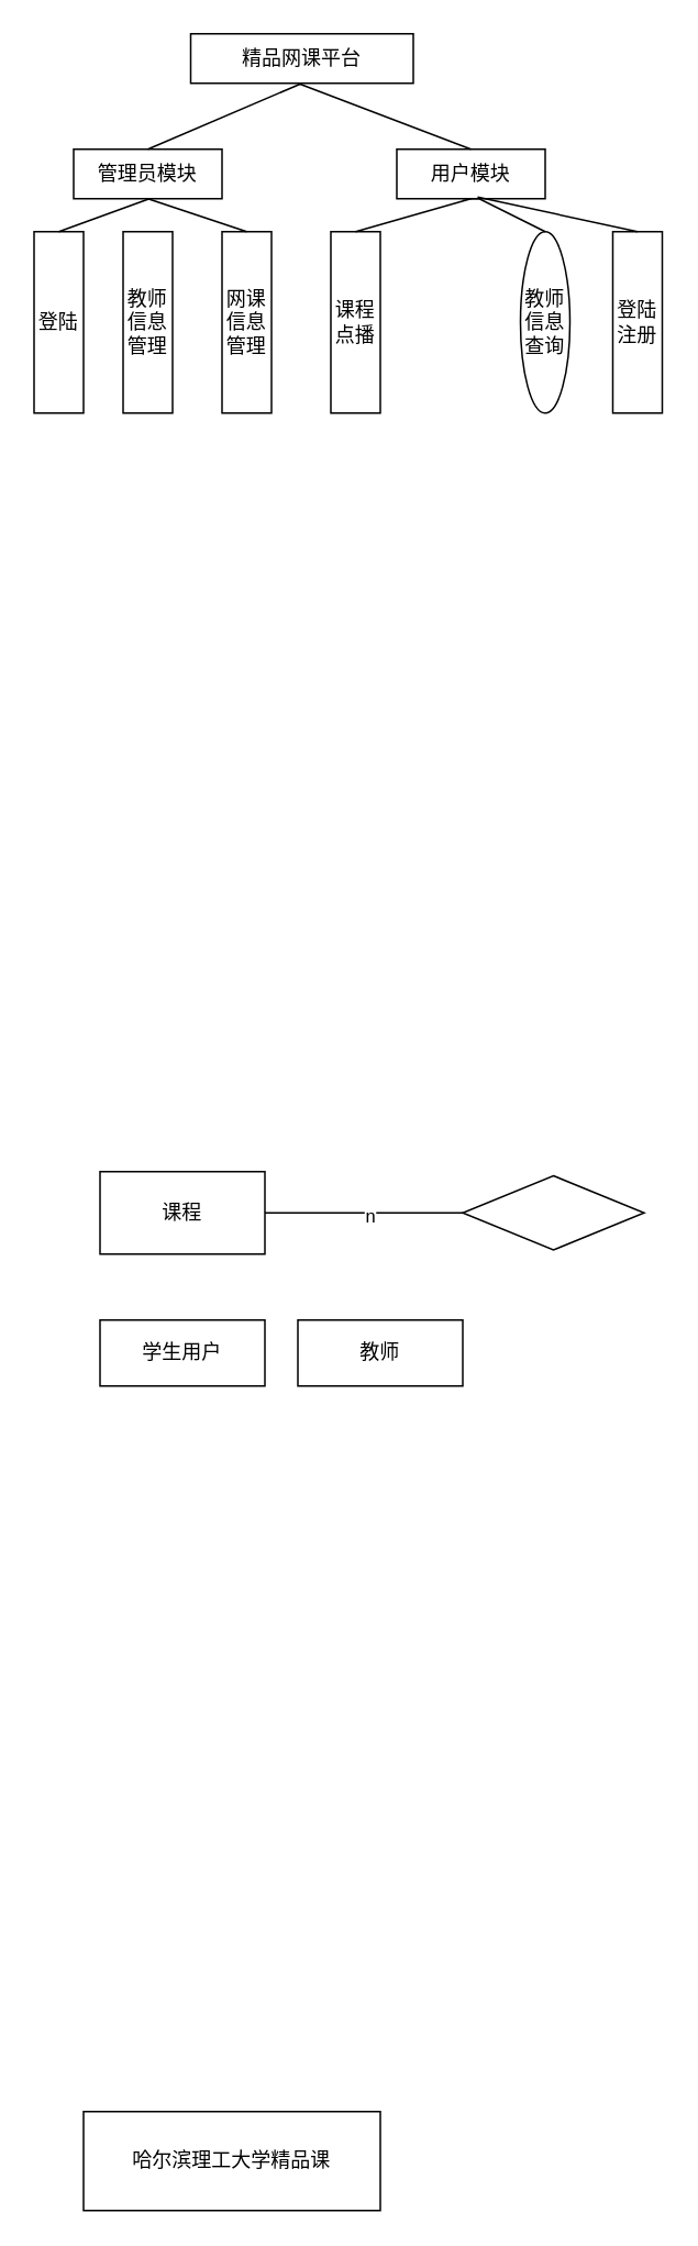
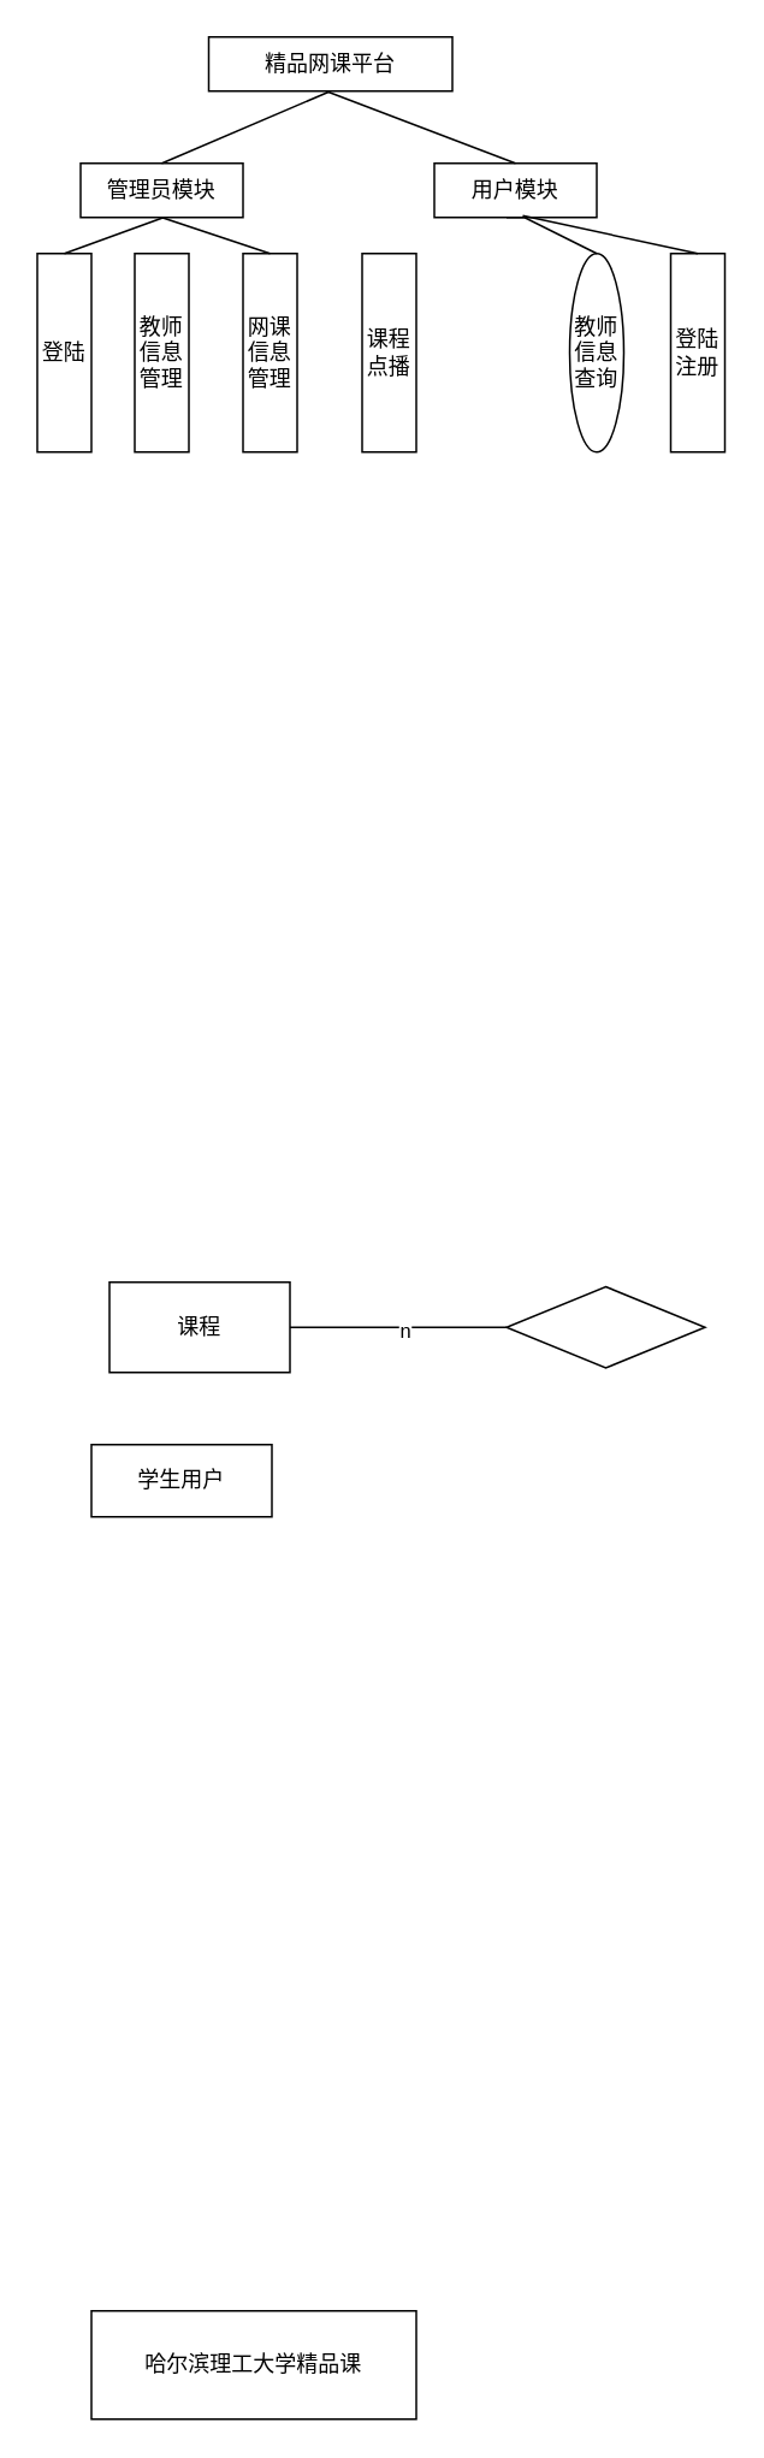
  <mxCell id="0" />
  <mxCell id="1" parent="0" />
  <mxCell id="2" value="哈尔滨理工大学精品课" style="rounded=0;whiteSpace=wrap;html=1;" parent="1" vertex="1"><mxGeometry x="50" y="1280" width="180" height="60" as="geometry" /></mxCell>
  <mxCell id="3" value="课程" style="rounded=0;whiteSpace=wrap;html=1;" parent="1" vertex="1"><mxGeometry x="60" y="710" width="100" height="50" as="geometry" /></mxCell>
  <mxCell id="4" value="" style="rhombus;whiteSpace=wrap;html=1;" parent="1" vertex="1"><mxGeometry x="280" y="712.5" width="110" height="45" as="geometry" /></mxCell>
  <mxCell id="5" value="" style="endArrow=none;html=1;rounded=0;exitX=1;exitY=0.5;exitDx=0;exitDy=0;entryX=0;entryY=0.5;entryDx=0;entryDy=0;" parent="1" source="3" target="4" edge="1"><mxGeometry width="50" height="50" relative="1" as="geometry"><mxPoint x="10" y="830" as="sourcePoint" /><mxPoint x="60" y="780" as="targetPoint" /></mxGeometry></mxCell>
  <mxCell id="6" value="n" style="edgeLabel;html=1;align=center;verticalAlign=middle;resizable=0;points=[];" parent="5" vertex="1" connectable="0"><mxGeometry x="0.043" y="-1" relative="1" as="geometry"><mxPoint as="offset" /></mxGeometry></mxCell>
- <mxCell id="7" value="学生用户" style="rounded=0;whiteSpace=wrap;html=1;" parent="1" vertex="1"><mxGeometry x="60" y="800" width="100" height="40" as="geometry" /></mxCell>
- <mxCell id="8" value="教师" style="rounded=0;whiteSpace=wrap;html=1;" parent="1" vertex="1"><mxGeometry x="180" y="800" width="100" height="40" as="geometry" /></mxCell>
+ <mxCell id="7" value="学生用户" style="rounded=0;whiteSpace=wrap;html=1;" parent="1" vertex="1"><mxGeometry x="50" y="800" width="100" height="40" as="geometry" /></mxCell>
  <mxCell id="9" value="精品网课平台" style="rounded=0;whiteSpace=wrap;html=1;" parent="1" vertex="1"><mxGeometry x="115" y="20" width="135" height="30" as="geometry" /></mxCell>
  <mxCell id="10" value="管理员模块" style="rounded=0;whiteSpace=wrap;html=1;" parent="1" vertex="1"><mxGeometry x="44" y="90" width="90" height="30" as="geometry" /></mxCell>
  <mxCell id="11" value="用户模块" style="rounded=0;whiteSpace=wrap;html=1;" parent="1" vertex="1"><mxGeometry x="240" y="90" width="90" height="30" as="geometry" /></mxCell>
  <mxCell id="12" value="教师信息管理" style="rounded=0;whiteSpace=wrap;html=1;" parent="1" vertex="1"><mxGeometry x="74" y="140" width="30" height="110" as="geometry" /></mxCell>
  <mxCell id="13" value="网课信息管理" style="rounded=0;whiteSpace=wrap;html=1;" parent="1" vertex="1"><mxGeometry x="134" y="140" width="30" height="110" as="geometry" /></mxCell>
  <mxCell id="14" value="课程点播" style="rounded=0;whiteSpace=wrap;html=1;" parent="1" vertex="1"><mxGeometry x="200" y="140" width="30" height="110" as="geometry" /></mxCell>
  <mxCell id="15" value="" style="endArrow=none;html=1;rounded=0;entryX=0.5;entryY=1;entryDx=0;entryDy=0;exitX=0.5;exitY=0;exitDx=0;exitDy=0;" parent="1" source="10" target="9" edge="1"><mxGeometry width="50" height="50" relative="1" as="geometry"><mxPoint x="160" y="180" as="sourcePoint" /><mxPoint x="210" y="130" as="targetPoint" /></mxGeometry></mxCell>
  <mxCell id="16" value="" style="endArrow=none;html=1;rounded=0;exitX=0.5;exitY=0;exitDx=0;exitDy=0;" parent="1" source="11" edge="1"><mxGeometry width="50" height="50" relative="1" as="geometry"><mxPoint x="160" y="180" as="sourcePoint" /><mxPoint x="180" y="50" as="targetPoint" /></mxGeometry></mxCell>
  <mxCell id="17" value="" style="endArrow=none;html=1;rounded=0;entryX=0.5;entryY=1;entryDx=0;entryDy=0;exitX=0.5;exitY=0;exitDx=0;exitDy=0;" parent="1" source="13" target="10" edge="1"><mxGeometry width="50" height="50" relative="1" as="geometry"><mxPoint x="160" y="180" as="sourcePoint" /><mxPoint x="210" y="130" as="targetPoint" /></mxGeometry></mxCell>
- <mxCell id="18" value="" style="endArrow=none;html=1;rounded=0;entryX=0.5;entryY=1;entryDx=0;entryDy=0;exitX=0.5;exitY=0;exitDx=0;exitDy=0;" parent="1" source="14" target="11" edge="1"><mxGeometry width="50" height="50" relative="1" as="geometry"><mxPoint x="240" y="140" as="sourcePoint" /><mxPoint x="210" y="130" as="targetPoint" /></mxGeometry></mxCell>
  <mxCell id="19" value="教师信息查询" style="ellipse;whiteSpace=wrap;html=1;" parent="1" vertex="1"><mxGeometry x="315" y="140" width="30" height="110" as="geometry" /></mxCell>
  <mxCell id="20" value="" style="endArrow=none;html=1;rounded=0;exitX=0.5;exitY=0;exitDx=0;exitDy=0;" parent="1" source="19" edge="1"><mxGeometry width="50" height="50" relative="1" as="geometry"><mxPoint x="160" y="170" as="sourcePoint" /><mxPoint x="280" y="120" as="targetPoint" /><Array as="points"><mxPoint x="290" y="120" /></Array></mxGeometry></mxCell>
  <mxCell id="21" value="登陆" style="rounded=0;whiteSpace=wrap;html=1;" vertex="1" parent="1"><mxGeometry x="20" y="140" width="30" height="110" as="geometry" /></mxCell>
  <mxCell id="22" value="" style="endArrow=none;html=1;rounded=0;exitX=0.5;exitY=0;exitDx=0;exitDy=0;" edge="1" parent="1" source="21"><mxGeometry width="50" height="50" relative="1" as="geometry"><mxPoint x="99" y="150" as="sourcePoint" /><mxPoint x="90" y="120" as="targetPoint" /></mxGeometry></mxCell>
  <mxCell id="23" value="登陆注册" style="rounded=0;whiteSpace=wrap;html=1;" vertex="1" parent="1"><mxGeometry x="371" y="140" width="30" height="110" as="geometry" /></mxCell>
  <mxCell id="24" value="" style="endArrow=none;html=1;rounded=0;exitX=0.5;exitY=0;exitDx=0;exitDy=0;" edge="1" parent="1" source="23"><mxGeometry width="50" height="50" relative="1" as="geometry"><mxPoint x="159" y="150" as="sourcePoint" /><mxPoint x="289" y="119" as="targetPoint" /></mxGeometry></mxCell>
